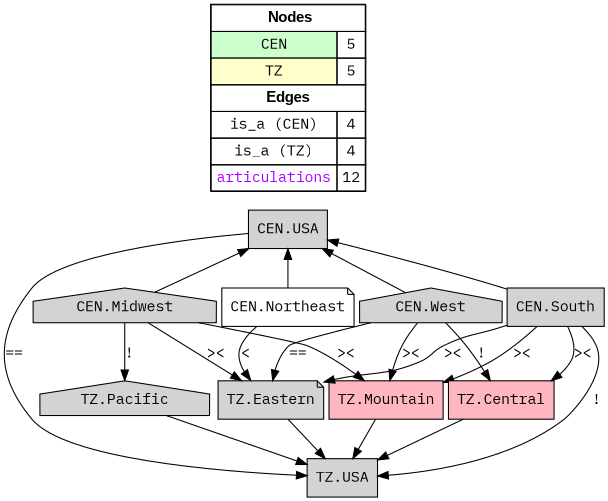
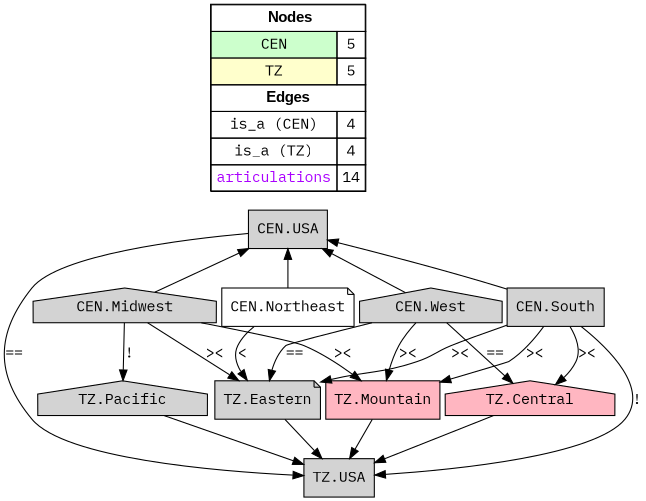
  digraph {
    fontname="IBM Plex Mono"
    rankdir=TB
    node [fillcolor=lightgrey fontname="IBM Plex Mono" shape=box style=filled]
    edge [color="#000000" constraint=true fontname="IBM Plex Mono" penwidth=1 style=solid]
-   n1 [fillcolor=white label=<   <TABLE BORDER="0" CELLBORDER="1" CELLSPACING="0" CELLPADDING="4">  <TR> <TD COLSPAN="2"><font face="Arial Black"> Nodes</font></TD> </TR>  <TR>   <TD bgcolor="#CCFFCC" fontname="helvetica">CEN</TD>   <TD>5</TD>   </TR>  <TR>   <TD bgcolor="#FFFFCC" fontname="helvetica">TZ</TD>   <TD>5</TD>   </TR>  <TR> <TD COLSPAN="2"><font face = "Arial Black"> Edges </font></TD> </TR>  <TR>   <TD><font color ="#000000">is_a (CEN)</font></TD><TD>4</TD> </TR> <TR>   <TD><font color ="#000000">is_a (TZ)</font></TD><TD>4</TD> </TR> <TR>   <TD><font color ="#AA00FF">articulations</font></TD><TD>12</TD> </TR> </TABLE>   > margin=0]
+   n1 [fillcolor=white label=<   <TABLE BORDER="0" CELLBORDER="1" CELLSPACING="0" CELLPADDING="4">  <TR> <TD COLSPAN="2"><font face="Arial Black"> Nodes</font></TD> </TR>  <TR>   <TD bgcolor="#CCFFCC" fontname="helvetica">CEN</TD>   <TD>5</TD>   </TR>  <TR>   <TD bgcolor="#FFFFCC" fontname="helvetica">TZ</TD>   <TD>5</TD>   </TR>  <TR> <TD COLSPAN="2"><font face = "Arial Black"> Edges </font></TD> </TR>  <TR>   <TD><font color ="#000000">is_a (CEN)</font></TD><TD>4</TD> </TR> <TR>   <TD><font color ="#000000">is_a (TZ)</font></TD><TD>4</TD> </TR> <TR>   <TD><font color ="#AA00FF">articulations</font></TD><TD>14</TD> </TR> </TABLE>   > margin=0]
    "CEN.Northeast" [fillcolor=white shape=note]
    "TZ.Eastern" [shape=note]
    "TZ.USA"
    "CEN.Midwest" [shape=house]
    "TZ.Mountain" [fillcolor=lightpink]
    "TZ.Pacific" [shape=house]
    "CEN.South"
-   "TZ.Central" [fillcolor=lightpink]
+   "TZ.Central" [fillcolor=lightpink shape=house]
    "CEN.USA"
    "CEN.West" [shape=house]
    subgraph sub_1 {
      rank=source
      n1
    }
    "CEN.Northeast" -> "TZ.Eastern" [label="<"]
    "TZ.Eastern" -> "TZ.USA"
    "CEN.Midwest" -> "TZ.Eastern" [label="><"]
    "CEN.Midwest" -> "TZ.Mountain" [label="><"]
    "CEN.Midwest" -> "TZ.Pacific" [label="!"]
    "TZ.Mountain" -> "TZ.USA"
    "TZ.Pacific" -> "TZ.USA"
    "CEN.South" -> "TZ.Eastern" [label="><"]
    "CEN.South" -> "TZ.USA" [label="!"]
    "CEN.South" -> "TZ.Mountain" [label="><"]
    "CEN.South" -> "TZ.Central" [label="><"]
    "TZ.Central" -> "TZ.USA"
    "CEN.USA" -> "CEN.Northeast" [dir=back]
    "CEN.USA" -> "TZ.USA" [label="=="]
    "CEN.USA" -> "CEN.Midwest" [dir=back]
    "CEN.USA" -> "CEN.South" [dir=back]
    "CEN.USA" -> "CEN.West" [dir=back]
    "CEN.West" -> "TZ.Eastern" [label="=="]
    "CEN.West" -> "TZ.Mountain" [label="><"]
-   "CEN.West" -> "TZ.Central" [label="!"]
+   "CEN.West" -> "TZ.Central" [label="=="]
  }
